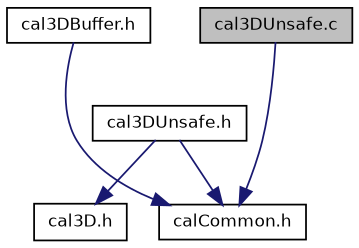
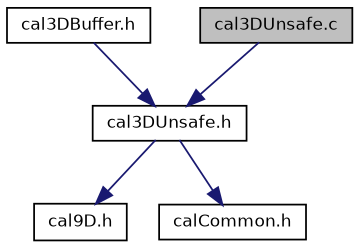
  digraph {
    node [color=black fillcolor=white fontname=Helvetica fontsize=10 shape=record style=filled]
    edge [color=midnightblue fontname=Helvetica fontsize=10 labelfontname=Helvetica labelfontsize=10 style=solid]
    n1 [fillcolor=grey75 fontcolor=black height=0.2 label="cal3DUnsafe.c" width=0.4]
    n2 [height=0.2 label="cal3DUnsafe.h" width=0.4]
    n3 [height=0.2 label="cal3DBuffer.h" width=0.4]
    n4 [height=0.2 label="calCommon.h" width=0.4]
-   n5 [height=0.2 label="cal3D.h" width=0.4]
-   n1 -> n4
+   n5 [height=0.2 label="cal9D.h" width=0.4]
+   n1 -> n2
    n2 -> n4
    n2 -> n5
-   n3 -> n4
+   n3 -> n2
  }
